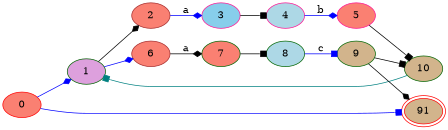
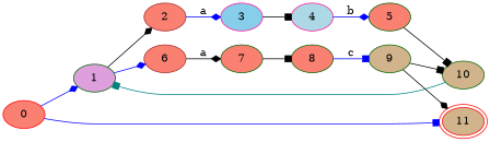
  digraph {
    ordering=out
    rankdir=LR
    node [color=darkgreen fillcolor=salmon style=filled]
    edge [arrowhead=diamond color=black]
    n1 [color=red label=0]
    n2 [fillcolor=plum label=1]
-   n3 [color=red fillcolor=tan label=91 peripheries=2]
+   n3 [color=red fillcolor=tan label=11 peripheries=2]
    n4 [color=brown label=2]
    n5 [color=brown label=6]
    n6 [color=deeppink fillcolor=skyblue label=3]
    n7 [label=7]
    n8 [color=deeppink fillcolor=lightblue label=4]
-   n9 [color=deeppink label=5]
+   n9 [label=5]
    n10 [fillcolor=tan label=10]
-   n11 [fillcolor=lightblue label=8]
+   n11 [label=8]
    n12 [fillcolor=tan label=9]
    n1 -> n2 [color=blue]
    n1 -> n3 [arrowhead=box color=blue]
    n2 -> n4
    n2 -> n5 [color=blue]
    n4 -> n6 [color=blue label=a]
    n5 -> n7 [label=a]
    n6 -> n8 [arrowhead=box]
    n7 -> n11 [arrowhead=box]
    n8 -> n9 [color=blue label=b]
    n9 -> n10 [arrowhead=box]
    n10 -> n2 [arrowhead=box color=teal]
    n11 -> n12 [arrowhead=box color=blue label=c]
    n12 -> n3
    n12 -> n10 [arrowhead=box]
  }
